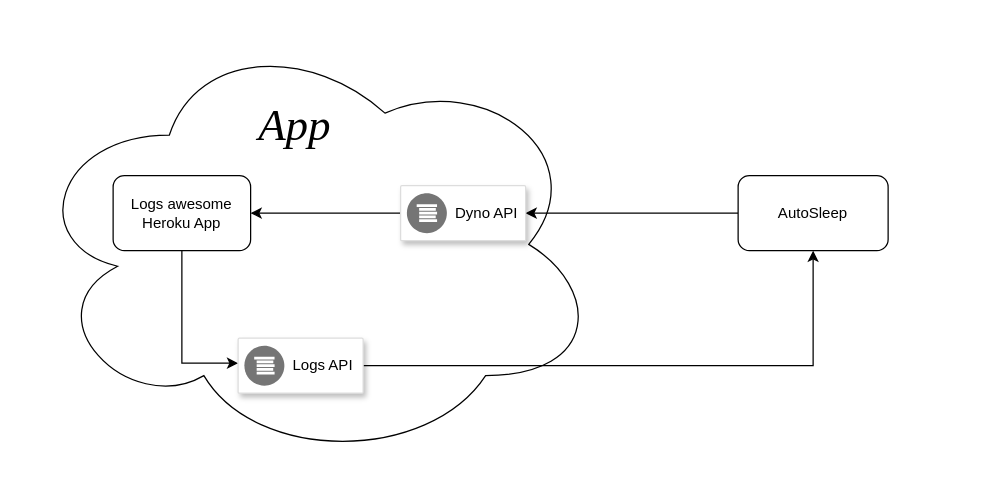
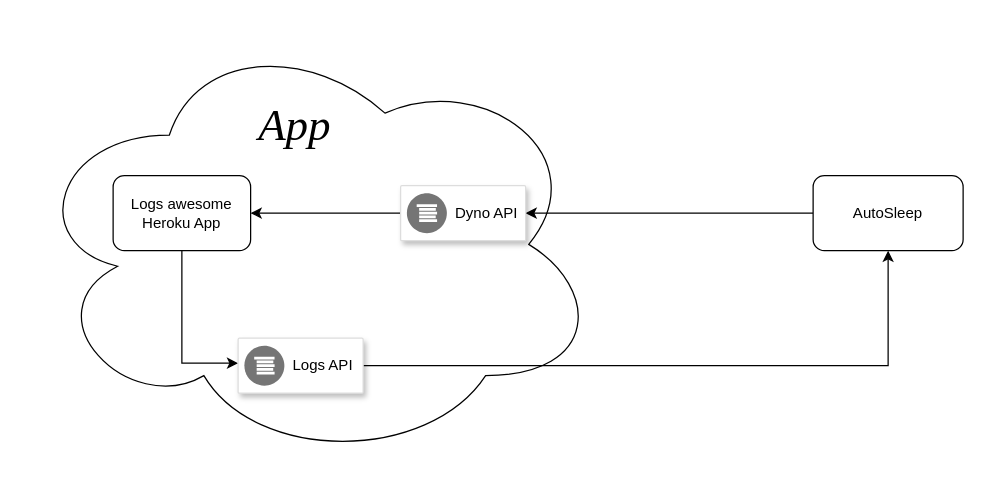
  <mxCell id="0" />
  <mxCell id="1" parent="0" />
  <mxCell id="2" value="" style="ellipse;shape=cloud;whiteSpace=wrap;html=1;" parent="1" vertex="1"><mxGeometry x="20" y="20" width="460" height="350" as="geometry" /></mxCell>
  <mxCell id="3" style="edgeStyle=orthogonalEdgeStyle;rounded=0;orthogonalLoop=1;jettySize=auto;html=1;" parent="1" source="4" target="6" edge="1"><mxGeometry relative="1" as="geometry"><Array as="points"><mxPoint x="145" y="290" /></Array></mxGeometry></mxCell>
  <mxCell id="4" value="Logs&amp;nbsp;awesome Heroku App" style="rounded=1;whiteSpace=wrap;html=1;" parent="1" vertex="1"><mxGeometry x="90" y="140" width="110" height="60" as="geometry" /></mxCell>
  <mxCell id="5" style="edgeStyle=orthogonalEdgeStyle;rounded=0;orthogonalLoop=1;jettySize=auto;html=1;" parent="1" source="6" target="9" edge="1"><mxGeometry relative="1" as="geometry" /></mxCell>
  <mxCell id="6" value="" style="strokeColor=#dddddd;shadow=1;strokeWidth=1;rounded=1;absoluteArcSize=1;arcSize=2;" parent="1" vertex="1"><mxGeometry x="190" y="270" width="100" height="44" as="geometry" /></mxCell>
  <mxCell id="7" value="Logs API" style="sketch=0;dashed=0;connectable=0;html=1;fillColor=#757575;strokeColor=none;shape=mxgraph.gcp2.logs_api;part=1;labelPosition=right;verticalLabelPosition=middle;align=left;verticalAlign=middle;spacingLeft=5;fontSize=12;" parent="6" vertex="1"><mxGeometry y="0.5" width="32" height="32" relative="1" as="geometry"><mxPoint x="5" y="-16" as="offset" /></mxGeometry></mxCell>
  <mxCell id="8" style="edgeStyle=orthogonalEdgeStyle;rounded=0;orthogonalLoop=1;jettySize=auto;html=1;entryX=1;entryY=0.5;entryDx=0;entryDy=0;" parent="1" source="9" target="11" edge="1"><mxGeometry relative="1" as="geometry" /></mxCell>
- <mxCell id="9" value="AutoSleep" style="rounded=1;whiteSpace=wrap;html=1;" parent="1" vertex="1"><mxGeometry x="590" y="140" width="120" height="60" as="geometry" /></mxCell>
+ <mxCell id="9" value="AutoSleep" style="rounded=1;whiteSpace=wrap;html=1;" parent="1" vertex="1"><mxGeometry x="650" y="140" width="120" height="60" as="geometry" /></mxCell>
  <mxCell id="10" style="edgeStyle=orthogonalEdgeStyle;rounded=0;orthogonalLoop=1;jettySize=auto;html=1;entryX=1;entryY=0.5;entryDx=0;entryDy=0;" parent="1" source="11" target="4" edge="1"><mxGeometry relative="1" as="geometry" /></mxCell>
  <mxCell id="11" value="" style="strokeColor=#dddddd;shadow=1;strokeWidth=1;rounded=1;absoluteArcSize=1;arcSize=2;" parent="1" vertex="1"><mxGeometry x="320" y="148" width="100" height="44" as="geometry" /></mxCell>
  <mxCell id="12" value="Dyno API" style="sketch=0;dashed=0;connectable=0;html=1;fillColor=#757575;strokeColor=none;shape=mxgraph.gcp2.logs_api;part=1;labelPosition=right;verticalLabelPosition=middle;align=left;verticalAlign=middle;spacingLeft=5;fontSize=12;" parent="11" vertex="1"><mxGeometry y="0.5" width="32" height="32" relative="1" as="geometry"><mxPoint x="5" y="-16" as="offset" /></mxGeometry></mxCell>
  <mxCell id="13" value="&lt;pre&gt;&lt;font style=&quot;font-size: 36px&quot; face=&quot;Comic Sans MS&quot;&gt;&lt;i&gt;App&lt;/i&gt;&lt;/font&gt;&lt;/pre&gt;" style="text;html=1;align=center;verticalAlign=middle;resizable=0;points=[];autosize=1;strokeColor=none;fillColor=none;" parent="1" vertex="1"><mxGeometry x="175" y="75" width="120" height="50" as="geometry" /></mxCell>
